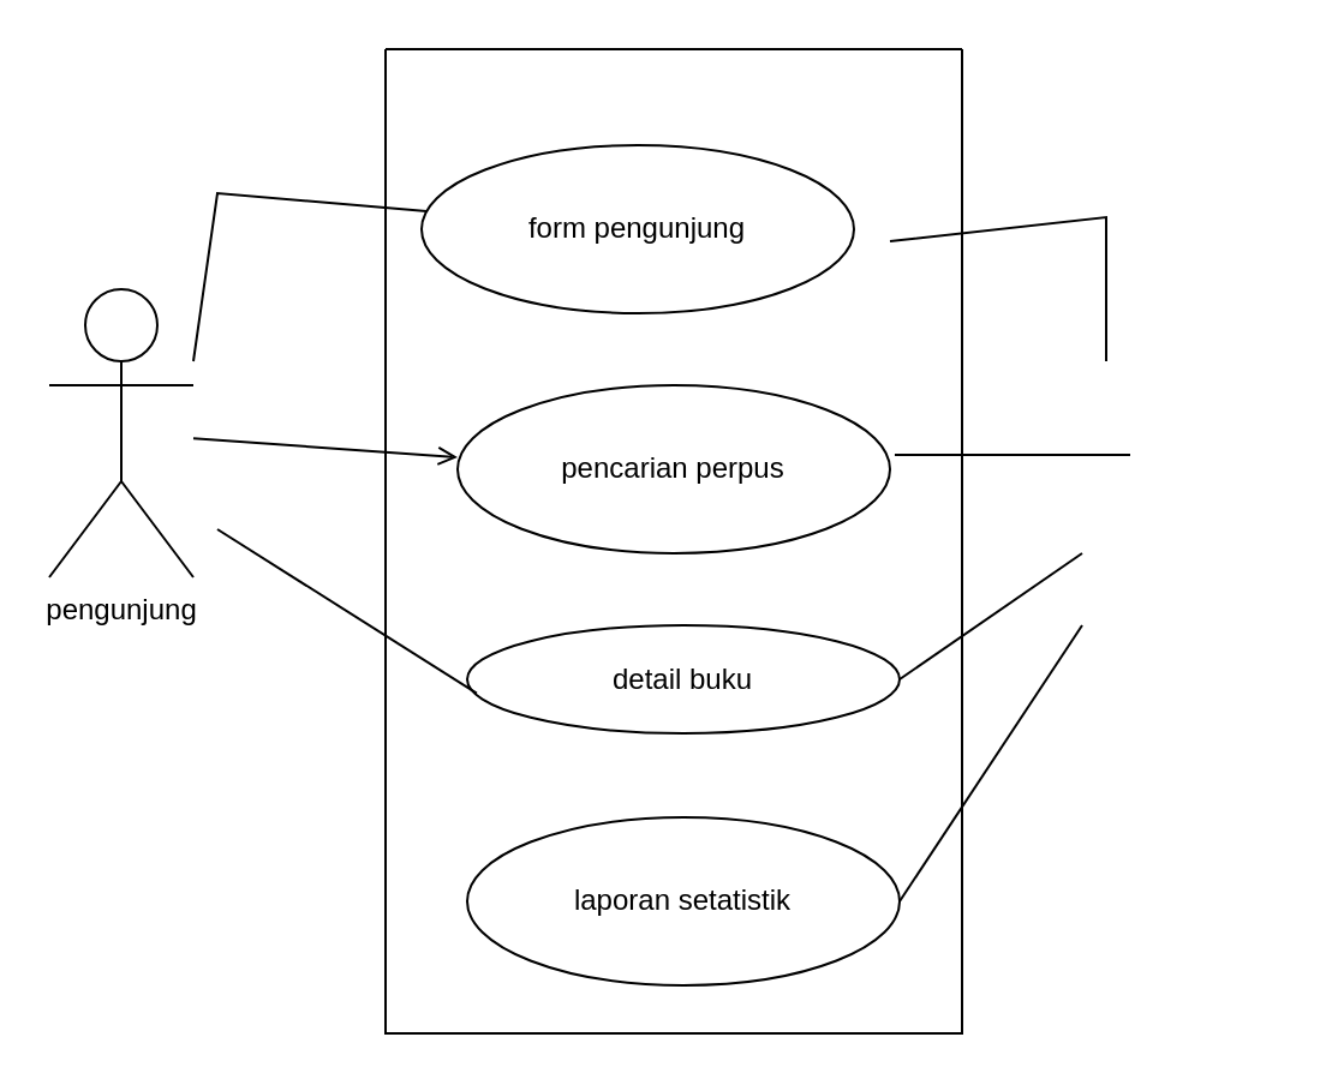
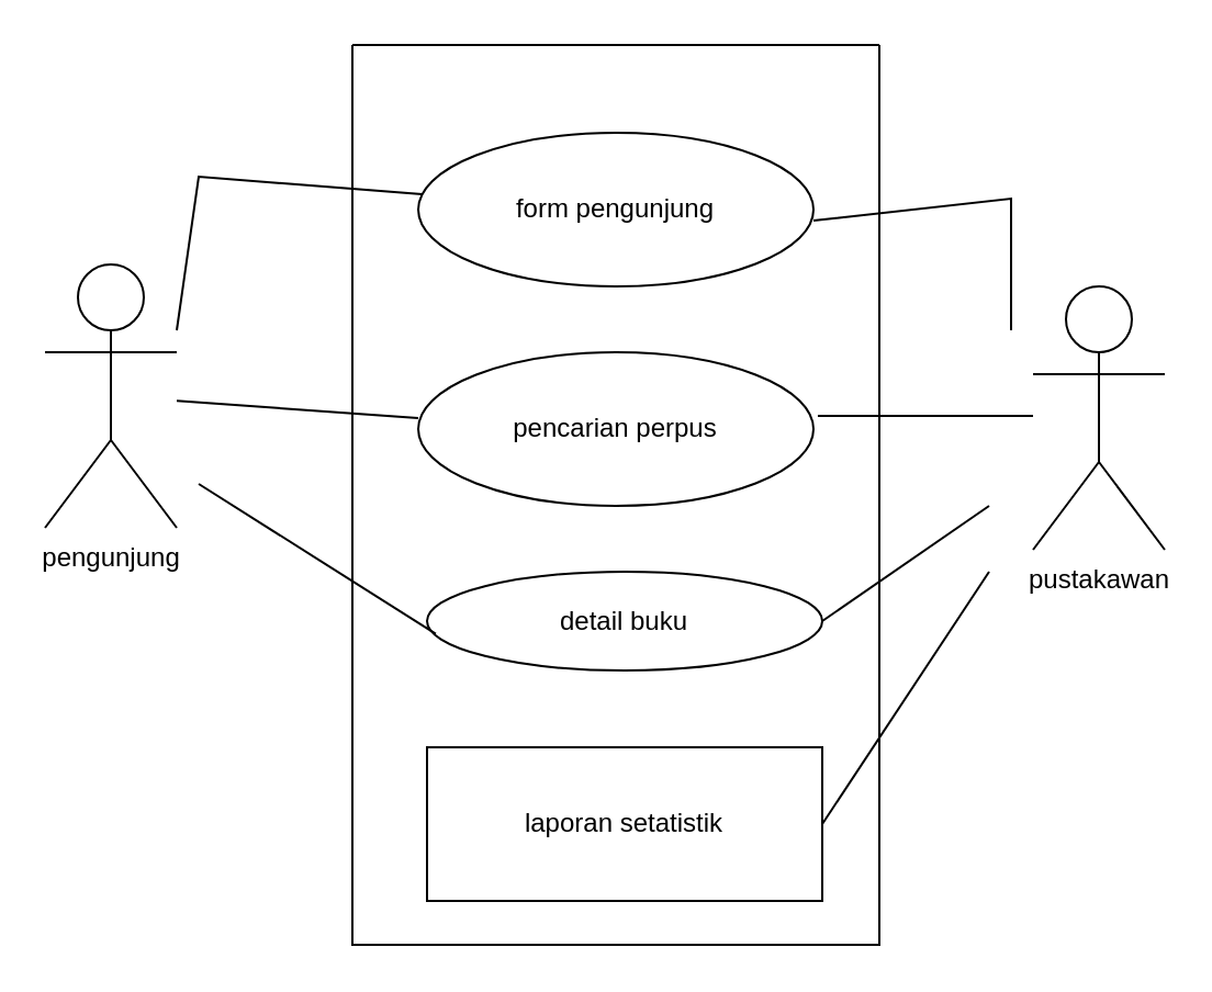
  <mxCell id="0" />
  <mxCell id="1" parent="0" />
  <mxCell id="2" value="" style="swimlane;startSize=0;" vertex="1" parent="1"><mxGeometry x="160" y="20" width="240" height="410" as="geometry" /></mxCell>
- <mxCell id="3" value="form pengunjung" style="ellipse;whiteSpace=wrap;html=1;" vertex="1" parent="2"><mxGeometry x="15" y="40" width="180" height="70" as="geometry" /></mxCell>
+ <mxCell id="3" value="form pengunjung" style="ellipse;whiteSpace=wrap;html=1;" vertex="1" parent="2"><mxGeometry x="30" y="40" width="180" height="70" as="geometry" /></mxCell>
  <mxCell id="4" value="pencarian perpus" style="ellipse;whiteSpace=wrap;html=1;" vertex="1" parent="2"><mxGeometry x="30" y="140" width="180" height="70" as="geometry" /></mxCell>
  <mxCell id="5" value="detail buku" style="ellipse;whiteSpace=wrap;html=1;" vertex="1" parent="2"><mxGeometry x="34" y="240" width="180" height="45" as="geometry" /></mxCell>
- <mxCell id="6" value="laporan setatistik" style="ellipse;whiteSpace=wrap;html=1;" vertex="1" parent="2"><mxGeometry x="34" y="320" width="180" height="70" as="geometry" /></mxCell>
+ <mxCell id="6" value="laporan setatistik" style="whiteSpace=wrap;html=1;rounded=0;" vertex="1" parent="2"><mxGeometry x="34" y="320" width="180" height="70" as="geometry" /></mxCell>
  <mxCell id="7" value="" style="endArrow=none;html=1;rounded=0;" edge="1" parent="2" target="3"><mxGeometry width="50" height="50" relative="1" as="geometry"><mxPoint x="-80" y="130" as="sourcePoint" /><mxPoint x="150" y="260" as="targetPoint" /><Array as="points"><mxPoint x="-80" y="130" /><mxPoint x="-70" y="60" /></Array></mxGeometry></mxCell>
  <mxCell id="8" value="" style="endArrow=none;html=1;rounded=0;" edge="1" parent="2"><mxGeometry width="50" height="50" relative="1" as="geometry"><mxPoint x="300" y="130" as="sourcePoint" /><mxPoint x="210" y="80" as="targetPoint" /><Array as="points"><mxPoint x="300" y="120" /><mxPoint x="300" y="70" /><mxPoint x="210" y="80" /></Array></mxGeometry></mxCell>
  <mxCell id="9" value="" style="endArrow=none;html=1;rounded=0;exitX=1.011;exitY=0.414;exitDx=0;exitDy=0;exitPerimeter=0;" edge="1" parent="2" source="4"><mxGeometry width="50" height="50" relative="1" as="geometry"><mxPoint x="200" y="174.5" as="sourcePoint" /><mxPoint x="310" y="169" as="targetPoint" /><Array as="points" /></mxGeometry></mxCell>
+ <mxCell id="10" value="pustakawan" style="shape=umlActor;verticalLabelPosition=bottom;verticalAlign=top;html=1;outlineConnect=0;" vertex="1" parent="1"><mxGeometry x="470" y="130" width="60" height="120" as="geometry" /></mxCell>
  <mxCell id="11" value="pengunjung" style="shape=umlActor;verticalLabelPosition=bottom;verticalAlign=top;html=1;outlineConnect=0;" vertex="1" parent="1"><mxGeometry x="20" y="120" width="60" height="120" as="geometry" /></mxCell>
- <mxCell id="12" value="" style="endArrow=open;html=1;rounded=0;entryX=0;entryY=0.429;entryDx=0;entryDy=0;entryPerimeter=0;" edge="1" parent="1" source="11" target="4"><mxGeometry width="50" height="50" relative="1" as="geometry"><mxPoint x="260" y="270" as="sourcePoint" /><mxPoint x="310" y="220" as="targetPoint" /></mxGeometry></mxCell>
+ <mxCell id="12" value="" style="endArrow=none;html=1;rounded=0;entryX=0;entryY=0.429;entryDx=0;entryDy=0;entryPerimeter=0;" edge="1" parent="1" source="11" target="4"><mxGeometry width="50" height="50" relative="1" as="geometry"><mxPoint x="260" y="270" as="sourcePoint" /><mxPoint x="310" y="220" as="targetPoint" /></mxGeometry></mxCell>
  <mxCell id="13" value="" style="endArrow=none;html=1;rounded=0;entryX=0.022;entryY=0.629;entryDx=0;entryDy=0;entryPerimeter=0;" edge="1" parent="1" target="5"><mxGeometry width="50" height="50" relative="1" as="geometry"><mxPoint x="90" y="220" as="sourcePoint" /><mxPoint x="310" y="220" as="targetPoint" /></mxGeometry></mxCell>
  <mxCell id="14" value="" style="endArrow=none;html=1;rounded=0;exitX=1;exitY=0.5;exitDx=0;exitDy=0;" edge="1" parent="1" source="5"><mxGeometry width="50" height="50" relative="1" as="geometry"><mxPoint x="260" y="270" as="sourcePoint" /><mxPoint x="450" y="230" as="targetPoint" /></mxGeometry></mxCell>
  <mxCell id="15" value="" style="endArrow=none;html=1;rounded=0;exitX=1;exitY=0.5;exitDx=0;exitDy=0;" edge="1" parent="1" source="6"><mxGeometry width="50" height="50" relative="1" as="geometry"><mxPoint x="260" y="270" as="sourcePoint" /><mxPoint x="450" y="260" as="targetPoint" /></mxGeometry></mxCell>
